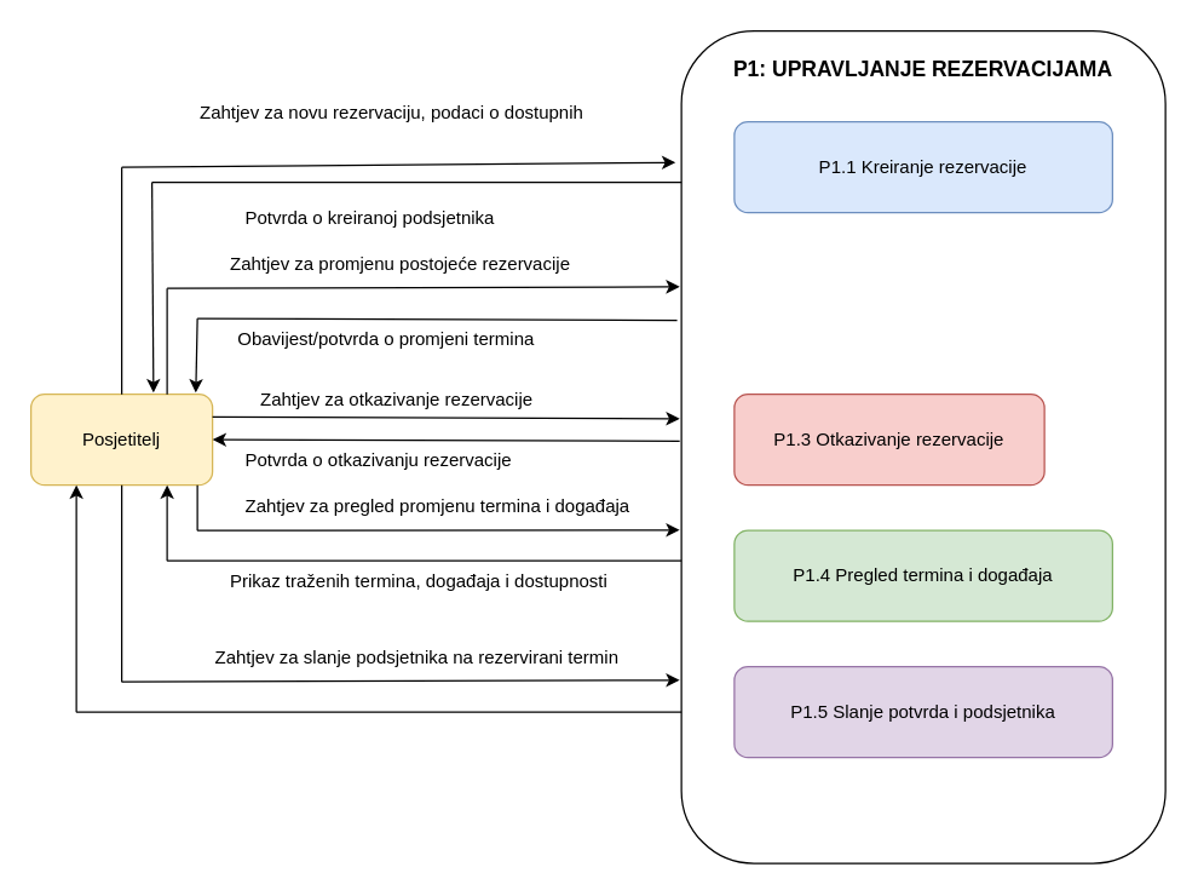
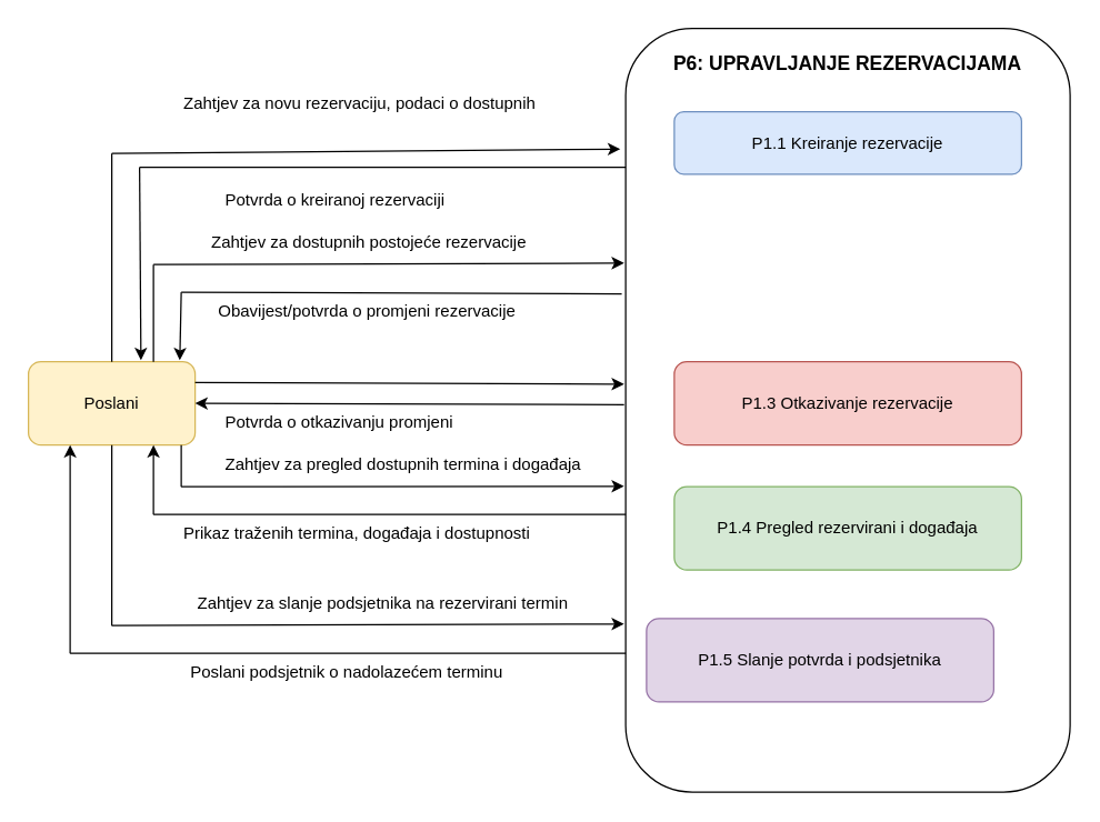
  <mxCell id="0" />
  <mxCell id="1" parent="0" />
- <mxCell id="2" value="Posjetitelj" style="shape=rectangle;rounded=1;whiteSpace=wrap;html=1;fillColor=#FFF2CC;strokeColor=#D6B656;align=center;verticalAlign=middle;fontSize=12;" vertex="1" parent="1"><mxGeometry x="20" y="260" width="120" height="60" as="geometry" /></mxCell>
- <mxCell id="3" value="P1: UPRAVLJANJE REZERVACIJAMA" style="shape=rectangle;rounded=1;whiteSpace=wrap;html=1;fillColor=none;strokeColor=#000000;align=center;verticalAlign=top;spacingTop=10;fontSize=14;fontStyle=1;dashed=0;perimeterSpacing=10;" vertex="1" parent="1"><mxGeometry x="450" y="20" width="320" height="550" as="geometry" /></mxCell>
- <mxCell id="4" value="P1.1 Kreiranje rezervacije" style="shape=rectangle;rounded=1;whiteSpace=wrap;html=1;fillColor=#DAE8FC;strokeColor=#6C8EBF;align=center;verticalAlign=middle;fontSize=12;" vertex="1" parent="3"><mxGeometry x="35" y="60" width="250" height="60" as="geometry" /></mxCell>
- <mxCell id="5" value="P1.3 Otkazivanje rezervacije" style="shape=rectangle;rounded=1;whiteSpace=wrap;html=1;fillColor=#F8CECC;strokeColor=#B85450;align=center;verticalAlign=middle;fontSize=12;" vertex="1" parent="3"><mxGeometry x="35" y="240" width="205" height="60" as="geometry" /></mxCell>
- <mxCell id="6" value="P1.4 Pregled termina i događaja" style="shape=rectangle;rounded=1;whiteSpace=wrap;html=1;fillColor=#D5E8D4;strokeColor=#82B366;align=center;verticalAlign=middle;fontSize=12;" vertex="1" parent="3"><mxGeometry x="35" y="330" width="250" height="60" as="geometry" /></mxCell>
- <mxCell id="7" value="P1.5 Slanje potvrda i podsjetnika" style="shape=rectangle;rounded=1;whiteSpace=wrap;html=1;fillColor=#E1D5E7;strokeColor=#9673A6;align=center;verticalAlign=middle;fontSize=12;" vertex="1" parent="3"><mxGeometry x="35" y="420" width="250" height="60" as="geometry" /></mxCell>
+ <mxCell id="2" value="Poslani" style="shape=rectangle;rounded=1;whiteSpace=wrap;html=1;fillColor=#FFF2CC;strokeColor=#D6B656;align=center;verticalAlign=middle;fontSize=12;" vertex="1" parent="1"><mxGeometry x="20" y="260" width="120" height="60" as="geometry" /></mxCell>
+ <mxCell id="3" value="P6: UPRAVLJANJE REZERVACIJAMA" style="shape=rectangle;rounded=1;whiteSpace=wrap;html=1;fillColor=none;strokeColor=#000000;align=center;verticalAlign=top;spacingTop=10;fontSize=14;fontStyle=1;dashed=0;perimeterSpacing=10;" vertex="1" parent="1"><mxGeometry x="450" y="20" width="320" height="550" as="geometry" /></mxCell>
+ <mxCell id="4" value="P1.1 Kreiranje rezervacije" style="shape=rectangle;rounded=1;whiteSpace=wrap;html=1;fillColor=#DAE8FC;strokeColor=#6C8EBF;align=center;verticalAlign=middle;fontSize=12;" vertex="1" parent="3"><mxGeometry x="35" y="60" width="250" height="45" as="geometry" /></mxCell>
+ <mxCell id="5" value="P1.3 Otkazivanje rezervacije" style="shape=rectangle;rounded=1;whiteSpace=wrap;html=1;fillColor=#F8CECC;strokeColor=#B85450;align=center;verticalAlign=middle;fontSize=12;" vertex="1" parent="3"><mxGeometry x="35" y="240" width="250" height="60" as="geometry" /></mxCell>
+ <mxCell id="6" value="P1.4 Pregled rezervirani i događaja" style="shape=rectangle;rounded=1;whiteSpace=wrap;html=1;fillColor=#D5E8D4;strokeColor=#82B366;align=center;verticalAlign=middle;fontSize=12;" vertex="1" parent="3"><mxGeometry x="35" y="330" width="250" height="60" as="geometry" /></mxCell>
+ <mxCell id="7" value="P1.5 Slanje potvrda i podsjetnika" style="shape=rectangle;rounded=1;whiteSpace=wrap;html=1;fillColor=#E1D5E7;strokeColor=#9673A6;align=center;verticalAlign=middle;fontSize=12;" vertex="1" parent="3"><mxGeometry x="15" y="425" width="250" height="60" as="geometry" /></mxCell>
  <mxCell id="8" value="" style="endArrow=none;html=1;rounded=0;exitX=0.5;exitY=0;exitDx=0;exitDy=0;" edge="1" parent="1" source="2"><mxGeometry width="50" height="50" relative="1" as="geometry"><mxPoint x="60" y="210" as="sourcePoint" /><mxPoint x="80" y="110" as="targetPoint" /></mxGeometry></mxCell>
  <mxCell id="9" value="" style="endArrow=classic;html=1;rounded=0;entryX=0.018;entryY=0.17;entryDx=0;entryDy=0;entryPerimeter=0;" edge="1" parent="1" target="3"><mxGeometry width="50" height="50" relative="1" as="geometry"><mxPoint x="80" y="110" as="sourcePoint" /><mxPoint x="190" y="90" as="targetPoint" /></mxGeometry></mxCell>
  <mxCell id="10" value="" style="endArrow=none;html=1;rounded=0;" edge="1" parent="1"><mxGeometry width="50" height="50" relative="1" as="geometry"><mxPoint x="100" y="120" as="sourcePoint" /><mxPoint x="450" y="120" as="targetPoint" /></mxGeometry></mxCell>
  <mxCell id="11" value="" style="endArrow=classic;html=1;rounded=0;entryX=0.675;entryY=-0.017;entryDx=0;entryDy=0;entryPerimeter=0;" edge="1" parent="1" target="2"><mxGeometry width="50" height="50" relative="1" as="geometry"><mxPoint x="100" y="120" as="sourcePoint" /><mxPoint x="150" y="150" as="targetPoint" /></mxGeometry></mxCell>
  <mxCell id="12" value="" style="endArrow=none;html=1;rounded=0;entryX=0.021;entryY=0.353;entryDx=0;entryDy=0;entryPerimeter=0;" edge="1" parent="1" target="3"><mxGeometry width="50" height="50" relative="1" as="geometry"><mxPoint x="130" y="210" as="sourcePoint" /><mxPoint x="440" y="200" as="targetPoint" /></mxGeometry></mxCell>
  <mxCell id="13" value="" style="endArrow=classic;html=1;rounded=0;entryX=0.908;entryY=-0.017;entryDx=0;entryDy=0;entryPerimeter=0;" edge="1" parent="1" target="2"><mxGeometry width="50" height="50" relative="1" as="geometry"><mxPoint x="130" y="210" as="sourcePoint" /><mxPoint x="180" y="230" as="targetPoint" /></mxGeometry></mxCell>
  <mxCell id="14" value="" style="endArrow=none;html=1;rounded=0;" edge="1" parent="1"><mxGeometry width="50" height="50" relative="1" as="geometry"><mxPoint x="110" y="260" as="sourcePoint" /><mxPoint x="110" y="190" as="targetPoint" /></mxGeometry></mxCell>
  <mxCell id="15" value="" style="endArrow=classic;html=1;rounded=0;entryX=0.026;entryY=0.314;entryDx=0;entryDy=0;entryPerimeter=0;" edge="1" parent="1" target="3"><mxGeometry width="50" height="50" relative="1" as="geometry"><mxPoint x="110" y="190" as="sourcePoint" /><mxPoint x="190" y="170" as="targetPoint" /></mxGeometry></mxCell>
  <mxCell id="16" value="" style="endArrow=classic;html=1;rounded=0;entryX=0.026;entryY=0.467;entryDx=0;entryDy=0;entryPerimeter=0;exitX=1;exitY=0.25;exitDx=0;exitDy=0;" edge="1" parent="1" source="2" target="3"><mxGeometry width="50" height="50" relative="1" as="geometry"><mxPoint x="350" y="320" as="sourcePoint" /><mxPoint x="400" y="270" as="targetPoint" /></mxGeometry></mxCell>
  <mxCell id="17" value="" style="endArrow=classic;html=1;rounded=0;entryX=1;entryY=0.5;entryDx=0;entryDy=0;exitX=0.026;exitY=0.493;exitDx=0;exitDy=0;exitPerimeter=0;" edge="1" parent="1" source="3" target="2"><mxGeometry width="50" height="50" relative="1" as="geometry"><mxPoint x="310" y="360" as="sourcePoint" /><mxPoint x="360" y="310" as="targetPoint" /></mxGeometry></mxCell>
  <mxCell id="18" value="" style="endArrow=none;html=1;rounded=0;" edge="1" parent="1"><mxGeometry width="50" height="50" relative="1" as="geometry"><mxPoint x="110" y="370" as="sourcePoint" /><mxPoint x="450" y="370" as="targetPoint" /></mxGeometry></mxCell>
  <mxCell id="19" value="" style="endArrow=classic;html=1;rounded=0;entryX=0.75;entryY=1;entryDx=0;entryDy=0;" edge="1" parent="1" target="2"><mxGeometry width="50" height="50" relative="1" as="geometry"><mxPoint x="110" y="370" as="sourcePoint" /><mxPoint x="140" y="330" as="targetPoint" /></mxGeometry></mxCell>
  <mxCell id="20" value="" style="endArrow=none;html=1;rounded=0;" edge="1" parent="1"><mxGeometry width="50" height="50" relative="1" as="geometry"><mxPoint x="130" y="350" as="sourcePoint" /><mxPoint x="130" y="320" as="targetPoint" /></mxGeometry></mxCell>
  <mxCell id="21" value="" style="endArrow=classic;html=1;rounded=0;entryX=0.026;entryY=0.596;entryDx=0;entryDy=0;entryPerimeter=0;" edge="1" parent="1" target="3"><mxGeometry width="50" height="50" relative="1" as="geometry"><mxPoint x="130" y="350" as="sourcePoint" /><mxPoint x="210" y="310" as="targetPoint" /></mxGeometry></mxCell>
  <mxCell id="22" value="" style="endArrow=none;html=1;rounded=0;" edge="1" parent="1" target="2"><mxGeometry width="50" height="50" relative="1" as="geometry"><mxPoint x="80" y="450" as="sourcePoint" /><mxPoint x="140" y="430" as="targetPoint" /></mxGeometry></mxCell>
  <mxCell id="23" value="" style="endArrow=classic;html=1;rounded=0;entryX=0.026;entryY=0.77;entryDx=0;entryDy=0;entryPerimeter=0;" edge="1" parent="1" target="3"><mxGeometry width="50" height="50" relative="1" as="geometry"><mxPoint x="80" y="450" as="sourcePoint" /><mxPoint x="190" y="420" as="targetPoint" /></mxGeometry></mxCell>
  <mxCell id="24" value="" style="endArrow=none;html=1;rounded=0;" edge="1" parent="1"><mxGeometry width="50" height="50" relative="1" as="geometry"><mxPoint x="50" y="470" as="sourcePoint" /><mxPoint x="450" y="470" as="targetPoint" /></mxGeometry></mxCell>
  <mxCell id="25" value="" style="endArrow=classic;html=1;rounded=0;entryX=0.25;entryY=1;entryDx=0;entryDy=0;" edge="1" parent="1" target="2"><mxGeometry width="50" height="50" relative="1" as="geometry"><mxPoint x="50" y="470" as="sourcePoint" /><mxPoint x="80" y="370" as="targetPoint" /></mxGeometry></mxCell>
  <mxCell id="26" value="Zahtjev za novu rezervaciju, podaci o dostupnih" style="text;whiteSpace=wrap;html=1;" vertex="1" parent="1"><mxGeometry x="130" y="60" width="290" height="40" as="geometry" /></mxCell>
- <mxCell id="27" value="Potvrda o kreiranoj podsjetnika" style="text;whiteSpace=wrap;html=1;" vertex="1" parent="1"><mxGeometry x="160" y="130" width="190" height="40" as="geometry" /></mxCell>
- <mxCell id="28" value="Zahtjev za promjenu postojeće rezervacije" style="text;whiteSpace=wrap;html=1;" vertex="1" parent="1"><mxGeometry x="150" y="160" width="260" height="40" as="geometry" /></mxCell>
- <mxCell id="29" value="Obavijest/potvrda o promjeni termina" style="text;whiteSpace=wrap;html=1;" vertex="1" parent="1"><mxGeometry x="155" y="210" width="250" height="40" as="geometry" /></mxCell>
- <mxCell id="30" value="Zahtjev za otkazivanje rezervacije" style="text;whiteSpace=wrap;html=1;" vertex="1" parent="1"><mxGeometry x="170" y="250" width="210" height="40" as="geometry" /></mxCell>
- <mxCell id="31" value="Potvrda o otkazivanju rezervacije" style="text;whiteSpace=wrap;html=1;" vertex="1" parent="1"><mxGeometry x="160" y="290" width="210" height="40" as="geometry" /></mxCell>
- <mxCell id="32" value="Zahtjev za pregled promjenu termina i događaja" style="text;whiteSpace=wrap;html=1;" vertex="1" parent="1"><mxGeometry x="160" y="320" width="290" height="40" as="geometry" /></mxCell>
- <mxCell id="33" value="Prikaz traženih termina, događaja i dostupnosti" style="text;whiteSpace=wrap;html=1;" vertex="1" parent="1"><mxGeometry x="150" y="370" width="280" height="40" as="geometry" /></mxCell>
+ <mxCell id="27" value="Potvrda o kreiranoj rezervaciji" style="text;whiteSpace=wrap;html=1;" vertex="1" parent="1"><mxGeometry x="160" y="130" width="190" height="40" as="geometry" /></mxCell>
+ <mxCell id="28" value="Zahtjev za dostupnih postojeće rezervacije" style="text;whiteSpace=wrap;html=1;" vertex="1" parent="1"><mxGeometry x="150" y="160" width="260" height="40" as="geometry" /></mxCell>
+ <mxCell id="29" value="Obavijest/potvrda o promjeni rezervacije" style="text;whiteSpace=wrap;html=1;" vertex="1" parent="1"><mxGeometry x="155" y="210" width="250" height="40" as="geometry" /></mxCell>
+ <mxCell id="31" value="Potvrda o otkazivanju promjeni" style="text;whiteSpace=wrap;html=1;" vertex="1" parent="1"><mxGeometry x="160" y="290" width="210" height="40" as="geometry" /></mxCell>
+ <mxCell id="32" value="Zahtjev za pregled dostupnih termina i događaja" style="text;whiteSpace=wrap;html=1;" vertex="1" parent="1"><mxGeometry x="160" y="320" width="290" height="40" as="geometry" /></mxCell>
+ <mxCell id="33" value="Prikaz traženih termina, događaja i dostupnosti" style="text;whiteSpace=wrap;html=1;" vertex="1" parent="1"><mxGeometry x="130" y="370" width="280" height="40" as="geometry" /></mxCell>
  <mxCell id="34" value="Zahtjev za slanje podsjetnika na rezervirani termin" style="text;whiteSpace=wrap;html=1;" vertex="1" parent="1"><mxGeometry x="140" y="420" width="300" height="40" as="geometry" /></mxCell>
+ <mxCell id="35" value="Poslani podsjetnik o nadolazećem terminu" style="text;whiteSpace=wrap;html=1;" vertex="1" parent="1"><mxGeometry x="135" y="470" width="260" height="40" as="geometry" /></mxCell>
